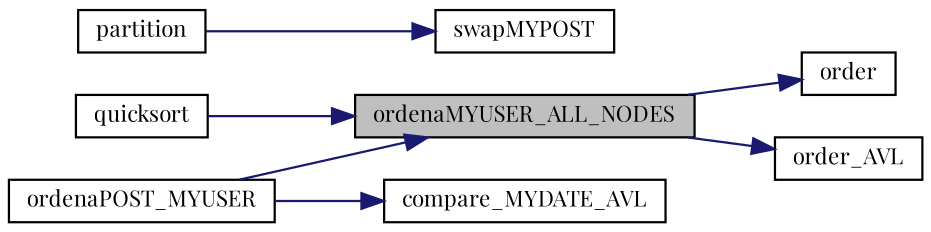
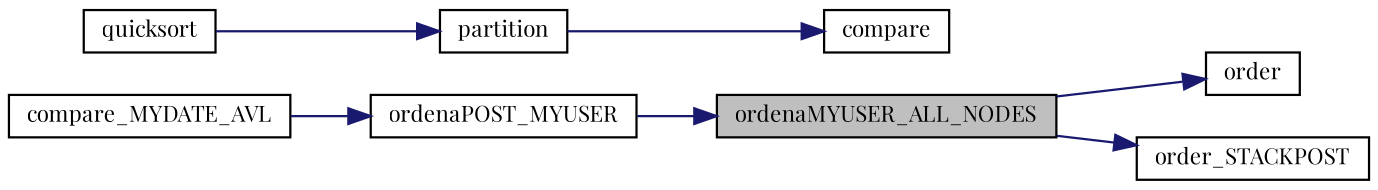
  digraph {
    fontname="Playfair Display"
    rankdir=LR
    node [color=black fillcolor=white fontname="Playfair Display" fontsize=10 shape=record style=filled]
    edge [color=midnightblue fontname="Playfair Display" fontsize=10 labelfontname=FreeSans labelfontsize=10 style=solid]
    n1 [fillcolor=grey75 fontcolor=black height=0.2 label=ordenaMYUSER_ALL_NODES width=0.4]
    n2 [height=0.2 label=order width=0.4]
-   n3 [height=0.2 label=order_AVL width=0.4]
+   n3 [height=0.2 label=order_STACKPOST width=0.4]
    n4 [height=0.2 label=ordenaPOST_MYUSER width=0.4]
    n5 [height=0.2 label=compare_MYDATE_AVL width=0.4]
    n6 [height=0.2 label=quicksort width=0.4]
    n7 [height=0.2 label=partition width=0.4]
-   n8 [height=0.2 label=swapMYPOST width=0.4]
+   n8 [height=0.2 label=compare width=0.4]
    n1 -> n2
    n1 -> n3
    n4 -> n1
-   n4 -> n5
-   n6 -> n1
+   n5 -> n4
+   n6 -> n7
    n7 -> n8
  }
